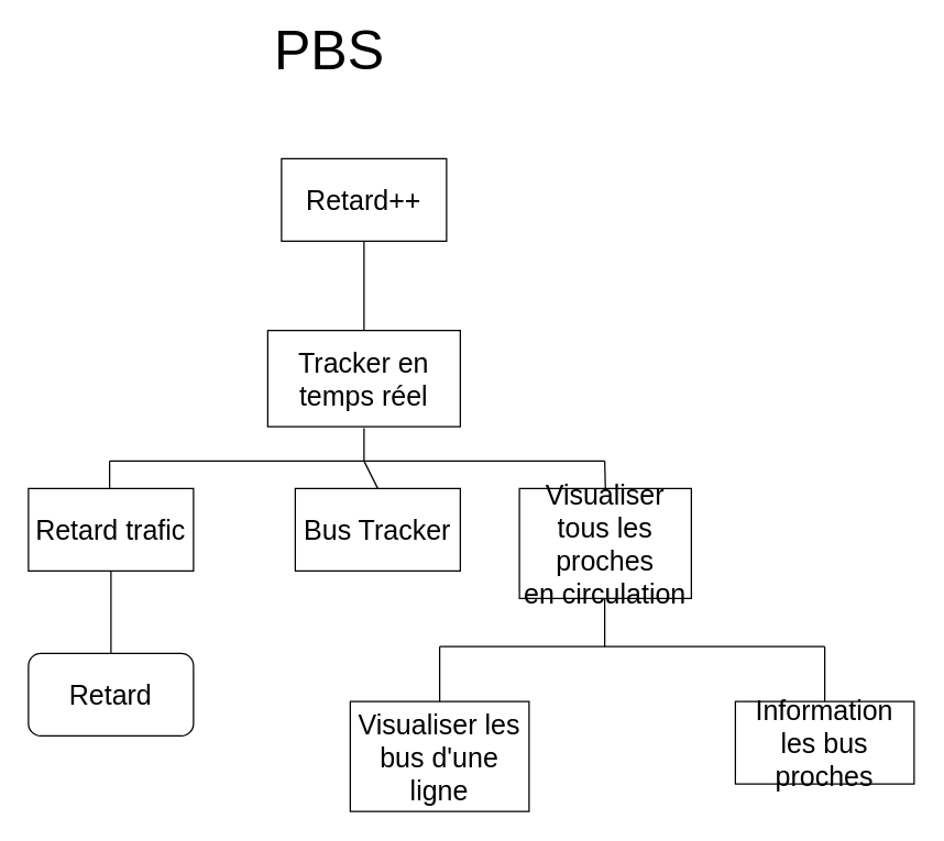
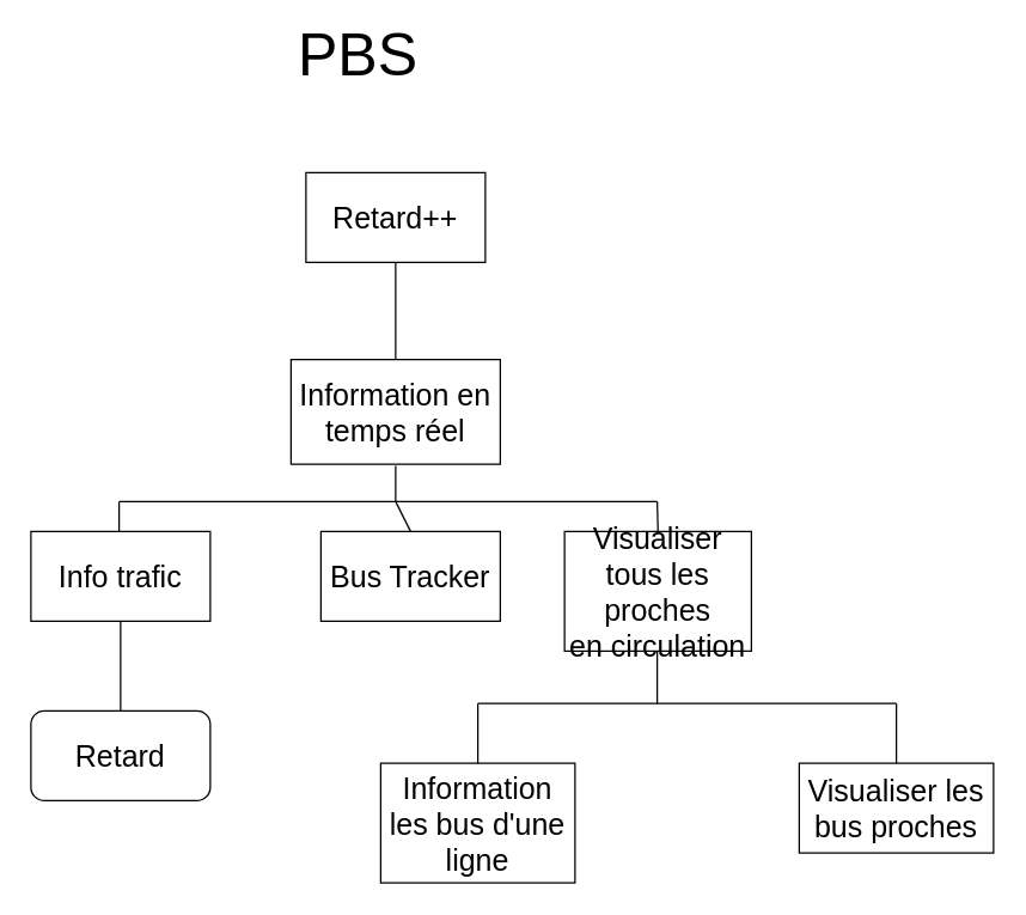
  <mxCell id="0" />
  <mxCell id="1" parent="0" />
  <mxCell id="2" value="&lt;font style=&quot;font-size: 40px&quot;&gt;PBS&lt;/font&gt;" style="text;html=1;strokeColor=none;fillColor=none;align=center;verticalAlign=middle;whiteSpace=wrap;rounded=0;" vertex="1" parent="1"><mxGeometry x="209" y="20" width="60" height="30" as="geometry" /></mxCell>
  <mxCell id="3" value="Retard++" style="rounded=0;whiteSpace=wrap;html=1;fontSize=20;" vertex="1" parent="1"><mxGeometry x="204" y="115" width="120" height="60" as="geometry" /></mxCell>
  <mxCell id="4" value="&lt;div&gt;Visualiser tous les proches&lt;/div&gt;&lt;div&gt;en circulation&lt;br&gt;&lt;/div&gt;" style="rounded=0;whiteSpace=wrap;html=1;fontSize=20;" vertex="1" parent="1"><mxGeometry x="377" y="355" width="125" height="80" as="geometry" /></mxCell>
- <mxCell id="5" value="Visualiser les bus d'une ligne" style="rounded=0;whiteSpace=wrap;html=1;fontSize=20;" vertex="1" parent="1"><mxGeometry x="254" y="510" width="130" height="80" as="geometry" /></mxCell>
- <mxCell id="6" value="Information les bus proches" style="rounded=0;whiteSpace=wrap;html=1;fontSize=20;" vertex="1" parent="1"><mxGeometry x="534" y="510" width="130" height="60" as="geometry" /></mxCell>
- <mxCell id="7" value="Tracker en temps réel" style="rounded=0;whiteSpace=wrap;html=1;fontSize=20;" vertex="1" parent="1"><mxGeometry x="194" y="240" width="140" height="70" as="geometry" /></mxCell>
- <mxCell id="8" value="Retard trafic" style="rounded=0;whiteSpace=wrap;html=1;fontSize=20;" vertex="1" parent="1"><mxGeometry x="20" y="355" width="120" height="60" as="geometry" /></mxCell>
+ <mxCell id="5" value="Information les bus d'une ligne" style="rounded=0;whiteSpace=wrap;html=1;fontSize=20;" vertex="1" parent="1"><mxGeometry x="254" y="510" width="130" height="80" as="geometry" /></mxCell>
+ <mxCell id="6" value="Visualiser les bus proches" style="rounded=0;whiteSpace=wrap;html=1;fontSize=20;" vertex="1" parent="1"><mxGeometry x="534" y="510" width="130" height="60" as="geometry" /></mxCell>
+ <mxCell id="7" value="Information en temps réel" style="rounded=0;whiteSpace=wrap;html=1;fontSize=20;" vertex="1" parent="1"><mxGeometry x="194" y="240" width="140" height="70" as="geometry" /></mxCell>
+ <mxCell id="8" value="Info trafic" style="rounded=0;whiteSpace=wrap;html=1;fontSize=20;" vertex="1" parent="1"><mxGeometry x="20" y="355" width="120" height="60" as="geometry" /></mxCell>
  <mxCell id="9" value="Retard" style="whiteSpace=wrap;html=1;fontSize=20;rounded=1;" vertex="1" parent="1"><mxGeometry x="20" y="475" width="120" height="60" as="geometry" /></mxCell>
  <mxCell id="10" value="" style="endArrow=none;html=1;rounded=0;fontSize=20;" edge="1" parent="1"><mxGeometry width="50" height="50" relative="1" as="geometry"><mxPoint x="319" y="510" as="sourcePoint" /><mxPoint x="319" y="470" as="targetPoint" /></mxGeometry></mxCell>
  <mxCell id="11" value="" style="endArrow=none;html=1;rounded=0;fontSize=20;" edge="1" parent="1"><mxGeometry width="50" height="50" relative="1" as="geometry"><mxPoint x="599" y="510" as="sourcePoint" /><mxPoint x="599" y="470" as="targetPoint" /></mxGeometry></mxCell>
  <mxCell id="12" value="" style="endArrow=none;html=1;rounded=0;fontSize=20;" edge="1" parent="1"><mxGeometry width="50" height="50" relative="1" as="geometry"><mxPoint x="439" y="470" as="sourcePoint" /><mxPoint x="439" y="435" as="targetPoint" /></mxGeometry></mxCell>
  <mxCell id="13" value="" style="endArrow=none;html=1;rounded=0;fontSize=20;" edge="1" parent="1"><mxGeometry width="50" height="50" relative="1" as="geometry"><mxPoint x="319" y="470" as="sourcePoint" /><mxPoint x="599" y="470" as="targetPoint" /></mxGeometry></mxCell>
  <mxCell id="14" value="" style="endArrow=none;html=1;rounded=0;fontSize=20;exitX=0.5;exitY=0;exitDx=0;exitDy=0;" edge="1" parent="1" source="9"><mxGeometry width="50" height="50" relative="1" as="geometry"><mxPoint x="30" y="465" as="sourcePoint" /><mxPoint x="80" y="415" as="targetPoint" /></mxGeometry></mxCell>
  <mxCell id="15" value="" style="endArrow=none;html=1;rounded=0;fontSize=20;exitX=0.5;exitY=0;exitDx=0;exitDy=0;" edge="1" parent="1" source="7"><mxGeometry width="50" height="50" relative="1" as="geometry"><mxPoint x="264" y="235" as="sourcePoint" /><mxPoint x="264" y="175" as="targetPoint" /></mxGeometry></mxCell>
  <mxCell id="16" value="" style="endArrow=none;html=1;rounded=0;fontSize=20;" edge="1" parent="1"><mxGeometry width="50" height="50" relative="1" as="geometry"><mxPoint x="264" y="335" as="sourcePoint" /><mxPoint x="264" y="311" as="targetPoint" /></mxGeometry></mxCell>
  <mxCell id="17" value="" style="endArrow=none;html=1;rounded=0;fontSize=20;" edge="1" parent="1"><mxGeometry width="50" height="50" relative="1" as="geometry"><mxPoint x="79" y="355" as="sourcePoint" /><mxPoint x="79" y="335" as="targetPoint" /></mxGeometry></mxCell>
  <mxCell id="18" value="" style="endArrow=none;html=1;rounded=0;fontSize=20;" edge="1" parent="1"><mxGeometry width="50" height="50" relative="1" as="geometry"><mxPoint x="79" y="335" as="sourcePoint" /><mxPoint x="439" y="335" as="targetPoint" /></mxGeometry></mxCell>
  <mxCell id="19" value="" style="endArrow=none;html=1;rounded=0;fontSize=20;exitX=0.5;exitY=0;exitDx=0;exitDy=0;" edge="1" parent="1" source="4"><mxGeometry width="50" height="50" relative="1" as="geometry"><mxPoint x="389" y="385" as="sourcePoint" /><mxPoint x="439" y="335" as="targetPoint" /></mxGeometry></mxCell>
  <mxCell id="20" value="&lt;div&gt;Bus Tracker&lt;/div&gt;" style="rounded=0;whiteSpace=wrap;html=1;fontSize=20;" vertex="1" parent="1"><mxGeometry x="214" y="355" width="120" height="60" as="geometry" /></mxCell>
  <mxCell id="21" value="" style="endArrow=none;html=1;rounded=0;fontSize=20;exitX=0.5;exitY=0;exitDx=0;exitDy=0;" edge="1" parent="1" source="20"><mxGeometry width="50" height="50" relative="1" as="geometry"><mxPoint x="214" y="385" as="sourcePoint" /><mxPoint x="264" y="335" as="targetPoint" /></mxGeometry></mxCell>
